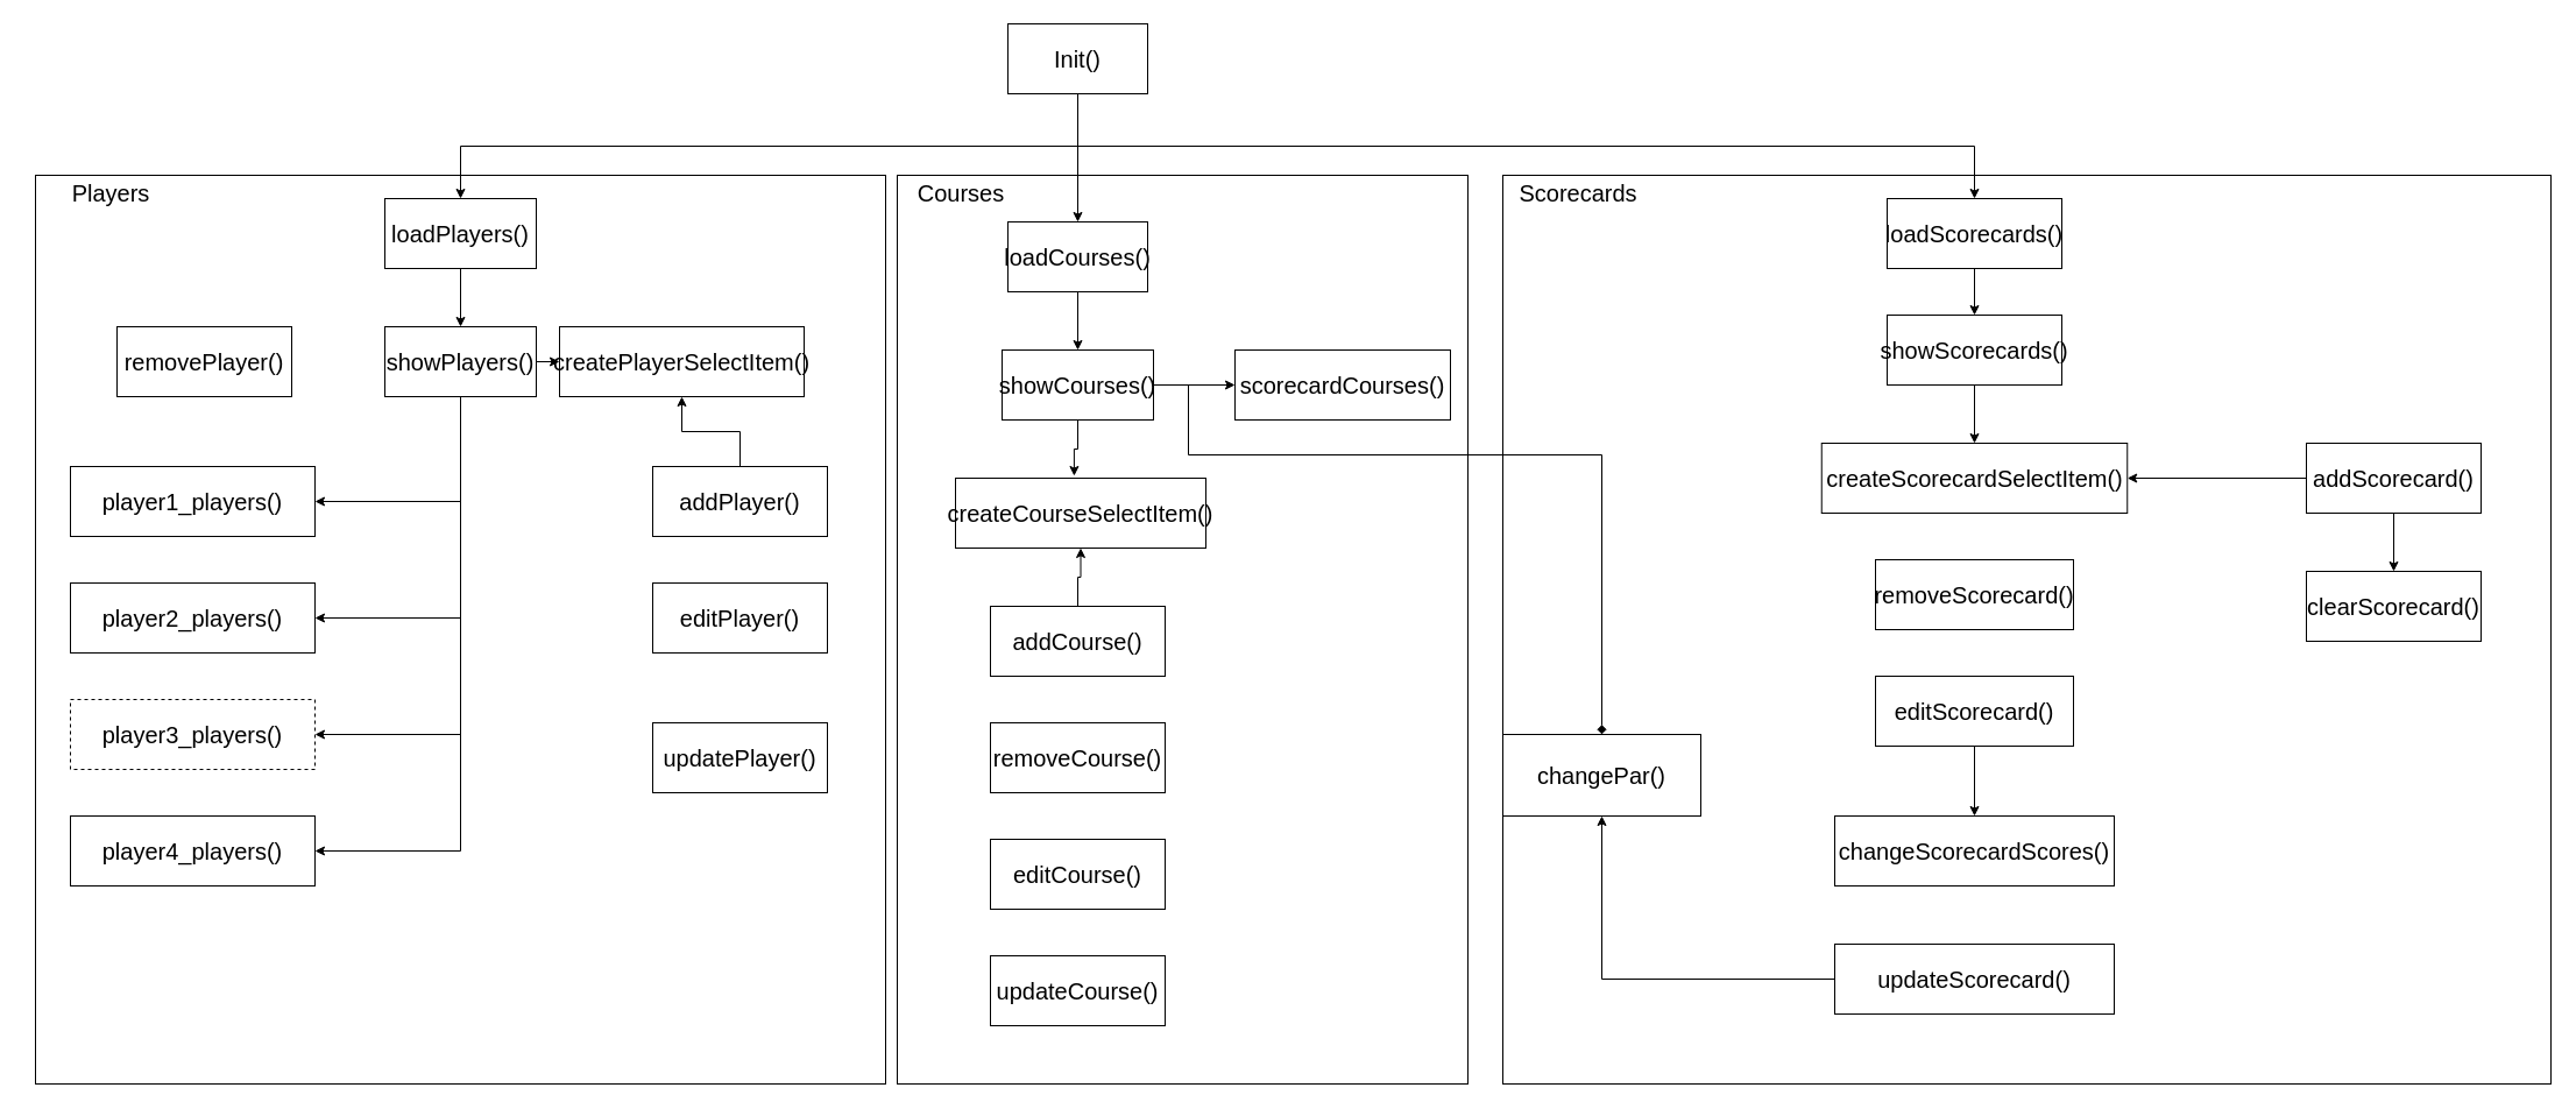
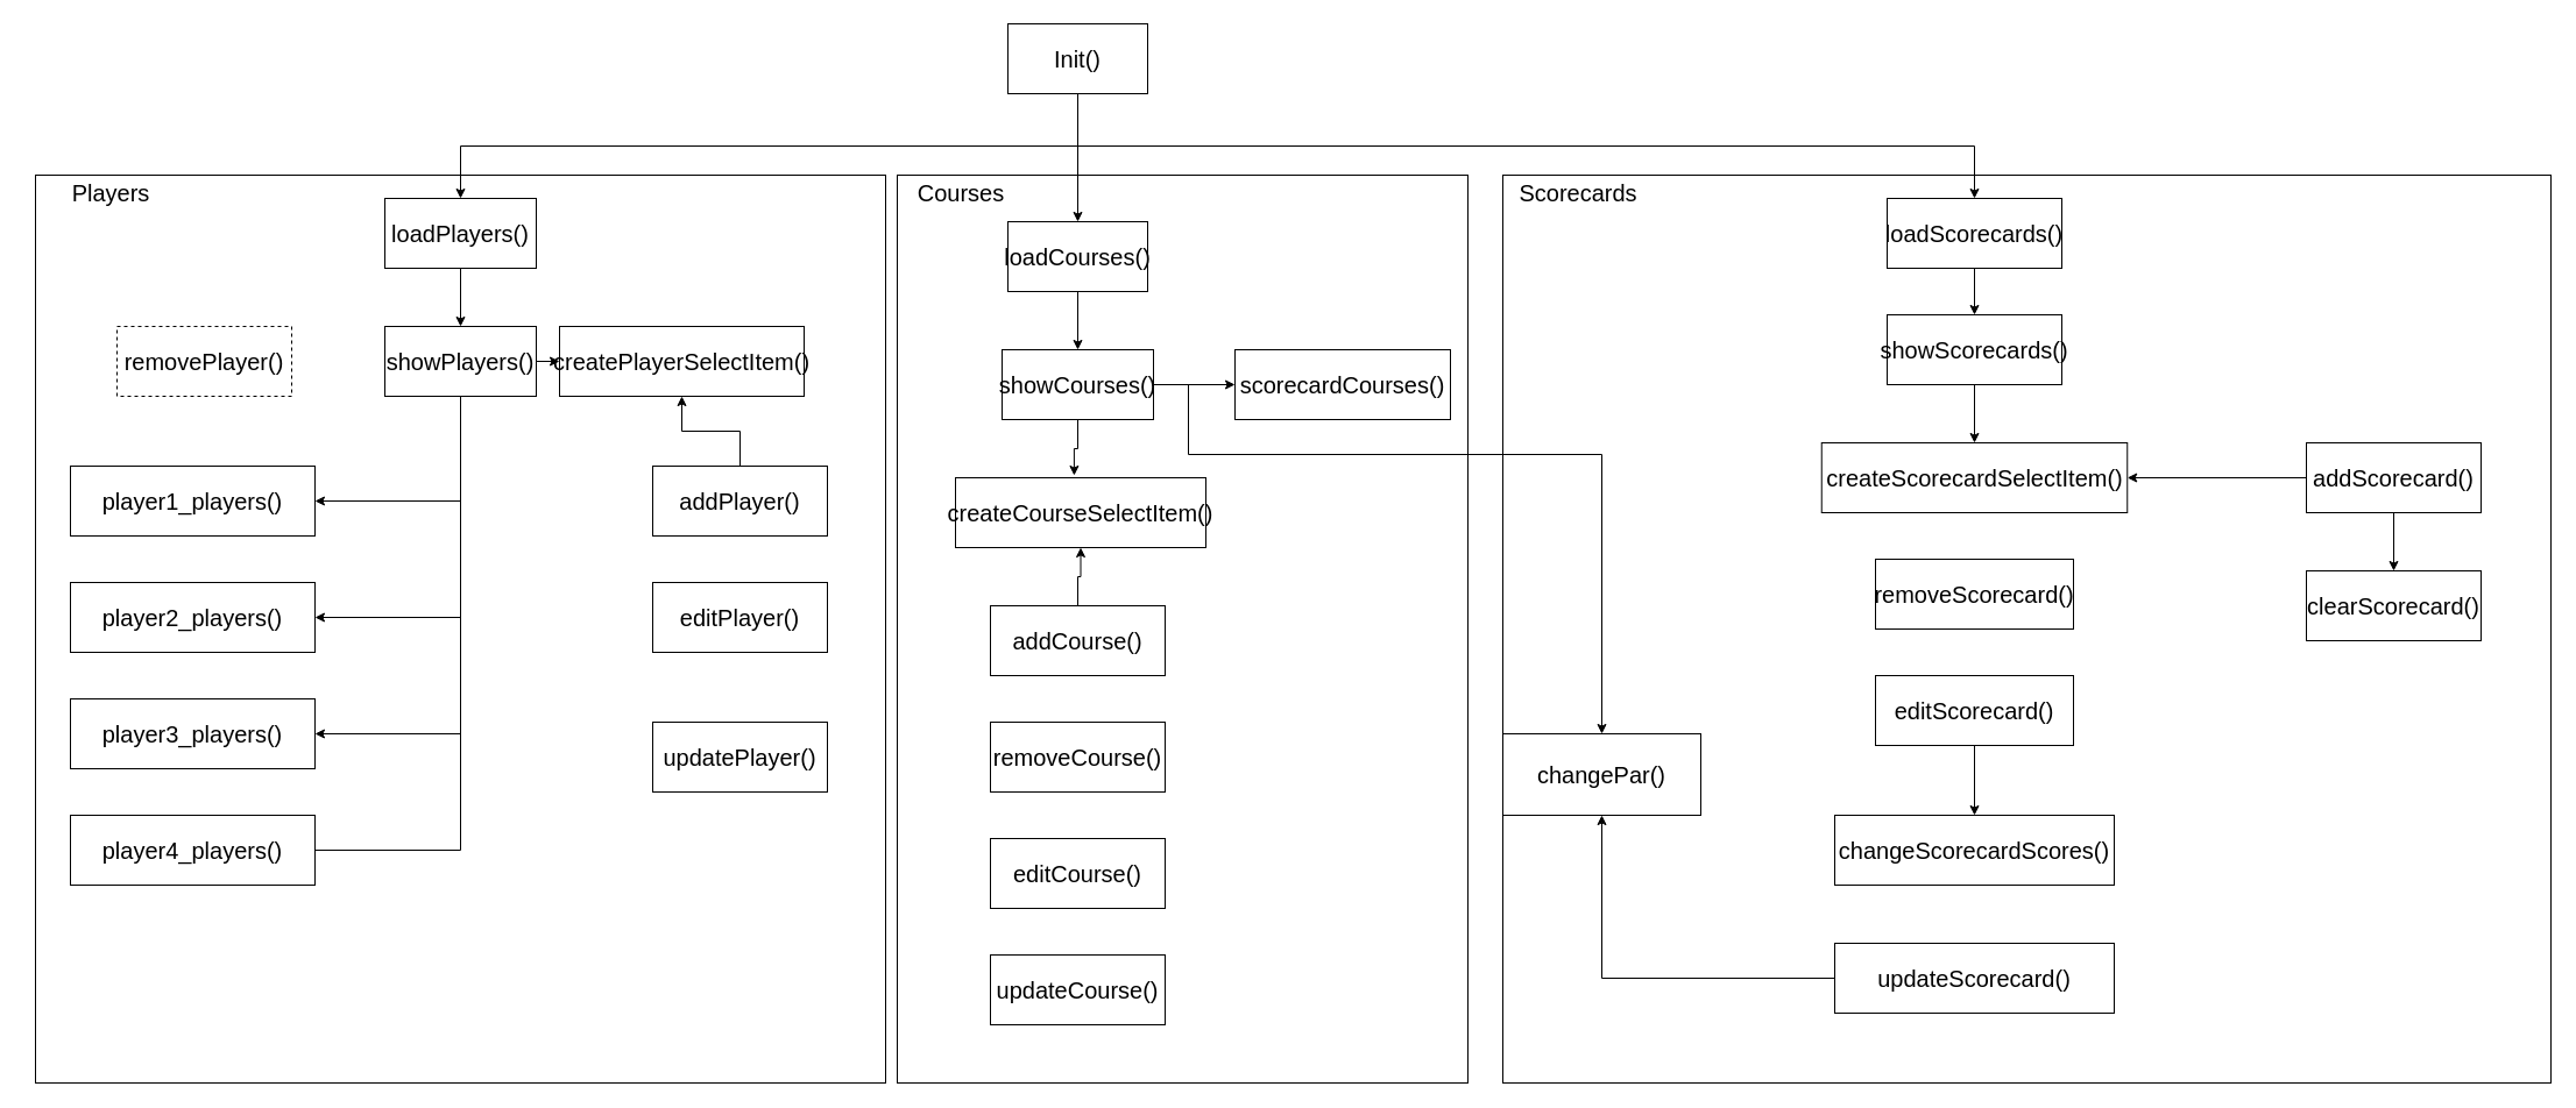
  <mxCell id="0" />
  <mxCell id="1" parent="0" />
  <mxCell id="2" value="" style="rounded=0;whiteSpace=wrap;html=1;fontSize=20;fillColor=none;" vertex="1" parent="1"><mxGeometry x="30" y="150" width="730" height="780" as="geometry" /></mxCell>
  <mxCell id="3" value="" style="rounded=0;whiteSpace=wrap;html=1;fontSize=20;fillColor=none;" vertex="1" parent="1"><mxGeometry x="770" y="150" width="490" height="780" as="geometry" /></mxCell>
  <mxCell id="4" style="edgeStyle=orthogonalEdgeStyle;rounded=0;orthogonalLoop=1;jettySize=auto;html=1;exitX=0.5;exitY=1;exitDx=0;exitDy=0;entryX=0.5;entryY=0;entryDx=0;entryDy=0;fontSize=20;" edge="1" parent="1" source="7" target="9"><mxGeometry relative="1" as="geometry" /></mxCell>
  <mxCell id="5" style="edgeStyle=orthogonalEdgeStyle;rounded=0;orthogonalLoop=1;jettySize=auto;html=1;exitX=0.5;exitY=1;exitDx=0;exitDy=0;entryX=0.5;entryY=0;entryDx=0;entryDy=0;fontSize=20;" edge="1" parent="1" source="7" target="11"><mxGeometry relative="1" as="geometry" /></mxCell>
  <mxCell id="6" style="edgeStyle=orthogonalEdgeStyle;rounded=0;orthogonalLoop=1;jettySize=auto;html=1;exitX=0.5;exitY=1;exitDx=0;exitDy=0;entryX=0.5;entryY=0;entryDx=0;entryDy=0;fontSize=20;" edge="1" parent="1" source="7" target="13"><mxGeometry relative="1" as="geometry" /></mxCell>
  <mxCell id="7" value="Init()" style="rounded=0;whiteSpace=wrap;html=1;fontSize=20;" vertex="1" parent="1"><mxGeometry x="865" y="20" width="120" height="60" as="geometry" /></mxCell>
  <mxCell id="8" style="edgeStyle=orthogonalEdgeStyle;rounded=0;orthogonalLoop=1;jettySize=auto;html=1;exitX=0.5;exitY=1;exitDx=0;exitDy=0;entryX=0.5;entryY=0;entryDx=0;entryDy=0;fontSize=20;" edge="1" parent="1" source="9" target="37"><mxGeometry relative="1" as="geometry"><mxPoint x="455" y="280" as="targetPoint" /></mxGeometry></mxCell>
  <mxCell id="9" value="loadPlayers()" style="rounded=0;whiteSpace=wrap;html=1;fontSize=20;" vertex="1" parent="1"><mxGeometry x="330" y="170" width="130" height="60" as="geometry" /></mxCell>
  <mxCell id="10" style="edgeStyle=orthogonalEdgeStyle;rounded=0;orthogonalLoop=1;jettySize=auto;html=1;exitX=0.5;exitY=1;exitDx=0;exitDy=0;entryX=0.5;entryY=0;entryDx=0;entryDy=0;fontSize=20;" edge="1" parent="1" source="11" target="24"><mxGeometry relative="1" as="geometry" /></mxCell>
  <mxCell id="11" value="loadCourses()" style="rounded=0;whiteSpace=wrap;html=1;fontSize=20;" vertex="1" parent="1"><mxGeometry x="865" y="190" width="120" height="60" as="geometry" /></mxCell>
  <mxCell id="12" style="edgeStyle=orthogonalEdgeStyle;rounded=0;orthogonalLoop=1;jettySize=auto;html=1;exitX=0.5;exitY=1;exitDx=0;exitDy=0;entryX=0.5;entryY=0;entryDx=0;entryDy=0;fontSize=20;" edge="1" parent="1" source="13" target="44"><mxGeometry relative="1" as="geometry" /></mxCell>
  <mxCell id="13" value="loadScorecards()" style="rounded=0;whiteSpace=wrap;html=1;fontSize=20;" vertex="1" parent="1"><mxGeometry x="1620" y="170" width="150" height="60" as="geometry" /></mxCell>
  <mxCell id="14" value="createPlayerSelectItem()" style="rounded=0;whiteSpace=wrap;html=1;fontSize=20;" vertex="1" parent="1"><mxGeometry x="480" y="280" width="210" height="60" as="geometry" /></mxCell>
  <mxCell id="15" value="player4_players()" style="rounded=0;whiteSpace=wrap;html=1;fontSize=20;" vertex="1" parent="1"><mxGeometry x="60" y="700" width="210" height="60" as="geometry" /></mxCell>
- <mxCell id="16" value="removePlayer()" style="rounded=0;whiteSpace=wrap;html=1;fontSize=20;" vertex="1" parent="1"><mxGeometry x="100" y="280" width="150" height="60" as="geometry" /></mxCell>
+ <mxCell id="16" value="removePlayer()" style="rounded=0;whiteSpace=wrap;html=1;fontSize=20;dashed=1;" vertex="1" parent="1"><mxGeometry x="100" y="280" width="150" height="60" as="geometry" /></mxCell>
  <mxCell id="17" style="edgeStyle=orthogonalEdgeStyle;rounded=0;orthogonalLoop=1;jettySize=auto;html=1;exitX=0.5;exitY=0;exitDx=0;exitDy=0;entryX=0.5;entryY=1;entryDx=0;entryDy=0;fontSize=20;" edge="1" parent="1" source="18" target="14"><mxGeometry relative="1" as="geometry" /></mxCell>
  <mxCell id="18" value="addPlayer()" style="rounded=0;whiteSpace=wrap;html=1;fontSize=20;" vertex="1" parent="1"><mxGeometry x="560" y="400" width="150" height="60" as="geometry" /></mxCell>
  <mxCell id="19" value="editPlayer()" style="rounded=0;whiteSpace=wrap;html=1;fontSize=20;" vertex="1" parent="1"><mxGeometry x="560" y="500" width="150" height="60" as="geometry" /></mxCell>
  <mxCell id="20" value="updatePlayer()" style="rounded=0;whiteSpace=wrap;html=1;fontSize=20;" vertex="1" parent="1"><mxGeometry x="560" y="620" width="150" height="60" as="geometry" /></mxCell>
  <mxCell id="21" style="edgeStyle=orthogonalEdgeStyle;rounded=0;orthogonalLoop=1;jettySize=auto;html=1;exitX=0.5;exitY=1;exitDx=0;exitDy=0;entryX=0.474;entryY=-0.033;entryDx=0;entryDy=0;entryPerimeter=0;fontSize=20;" edge="1" parent="1" source="24" target="25"><mxGeometry relative="1" as="geometry" /></mxCell>
  <mxCell id="22" style="edgeStyle=orthogonalEdgeStyle;rounded=0;orthogonalLoop=1;jettySize=auto;html=1;exitX=1;exitY=0.5;exitDx=0;exitDy=0;fontSize=20;" edge="1" parent="1" source="24" target="31"><mxGeometry relative="1" as="geometry" /></mxCell>
- <mxCell id="23" style="edgeStyle=orthogonalEdgeStyle;rounded=0;orthogonalLoop=1;jettySize=auto;html=1;exitX=1;exitY=0.5;exitDx=0;exitDy=0;entryX=0.5;entryY=0;entryDx=0;entryDy=0;fontSize=20;endArrow=diamond;" edge="1" parent="1" source="24" target="56"><mxGeometry relative="1" as="geometry"><Array as="points"><mxPoint x="1020" y="330" /><mxPoint x="1020" y="390" /><mxPoint x="1375" y="390" /></Array></mxGeometry></mxCell>
+ <mxCell id="23" style="edgeStyle=orthogonalEdgeStyle;rounded=0;orthogonalLoop=1;jettySize=auto;html=1;exitX=1;exitY=0.5;exitDx=0;exitDy=0;entryX=0.5;entryY=0;entryDx=0;entryDy=0;fontSize=20;" edge="1" parent="1" source="24" target="56"><mxGeometry relative="1" as="geometry"><Array as="points"><mxPoint x="1020" y="330" /><mxPoint x="1020" y="390" /><mxPoint x="1375" y="390" /></Array></mxGeometry></mxCell>
  <mxCell id="24" value="showCourses()" style="rounded=0;whiteSpace=wrap;html=1;fontSize=20;" vertex="1" parent="1"><mxGeometry x="860" y="300" width="130" height="60" as="geometry" /></mxCell>
  <mxCell id="25" value="createCourseSelectItem()" style="rounded=0;whiteSpace=wrap;html=1;fontSize=20;" vertex="1" parent="1"><mxGeometry x="820" y="410" width="215" height="60" as="geometry" /></mxCell>
  <mxCell id="26" value="removeCourse()" style="rounded=0;whiteSpace=wrap;html=1;fontSize=20;" vertex="1" parent="1"><mxGeometry x="850" y="620" width="150" height="60" as="geometry" /></mxCell>
  <mxCell id="27" style="edgeStyle=orthogonalEdgeStyle;rounded=0;orthogonalLoop=1;jettySize=auto;html=1;exitX=0.5;exitY=0;exitDx=0;exitDy=0;entryX=0.5;entryY=1;entryDx=0;entryDy=0;fontSize=20;" edge="1" parent="1" source="28" target="25"><mxGeometry relative="1" as="geometry" /></mxCell>
  <mxCell id="28" value="addCourse()" style="rounded=0;whiteSpace=wrap;html=1;fontSize=20;" vertex="1" parent="1"><mxGeometry x="850" y="520" width="150" height="60" as="geometry" /></mxCell>
  <mxCell id="29" value="editCourse()" style="rounded=0;whiteSpace=wrap;html=1;fontSize=20;" vertex="1" parent="1"><mxGeometry x="850" y="720" width="150" height="60" as="geometry" /></mxCell>
  <mxCell id="30" value="updateCourse()" style="rounded=0;whiteSpace=wrap;html=1;fontSize=20;" vertex="1" parent="1"><mxGeometry x="850" y="820" width="150" height="60" as="geometry" /></mxCell>
  <mxCell id="31" value="scorecardCourses()" style="rounded=0;whiteSpace=wrap;html=1;fontSize=20;" vertex="1" parent="1"><mxGeometry x="1060" y="300" width="185" height="60" as="geometry" /></mxCell>
  <mxCell id="32" style="edgeStyle=orthogonalEdgeStyle;rounded=0;orthogonalLoop=1;jettySize=auto;html=1;exitX=1;exitY=0.5;exitDx=0;exitDy=0;entryX=0;entryY=0.5;entryDx=0;entryDy=0;fontSize=20;" edge="1" parent="1" source="37" target="14"><mxGeometry relative="1" as="geometry" /></mxCell>
  <mxCell id="33" style="edgeStyle=orthogonalEdgeStyle;rounded=0;orthogonalLoop=1;jettySize=auto;html=1;exitX=0.5;exitY=1;exitDx=0;exitDy=0;entryX=1;entryY=0.5;entryDx=0;entryDy=0;fontSize=20;" edge="1" parent="1" source="37" target="38"><mxGeometry relative="1" as="geometry" /></mxCell>
  <mxCell id="34" style="edgeStyle=orthogonalEdgeStyle;rounded=0;orthogonalLoop=1;jettySize=auto;html=1;exitX=0.5;exitY=1;exitDx=0;exitDy=0;entryX=1;entryY=0.5;entryDx=0;entryDy=0;fontSize=20;" edge="1" parent="1" source="37" target="39"><mxGeometry relative="1" as="geometry" /></mxCell>
  <mxCell id="35" style="edgeStyle=orthogonalEdgeStyle;rounded=0;orthogonalLoop=1;jettySize=auto;html=1;exitX=0.5;exitY=1;exitDx=0;exitDy=0;entryX=1;entryY=0.5;entryDx=0;entryDy=0;fontSize=20;" edge="1" parent="1" source="37" target="40"><mxGeometry relative="1" as="geometry" /></mxCell>
- <mxCell id="36" style="edgeStyle=orthogonalEdgeStyle;rounded=0;orthogonalLoop=1;jettySize=auto;html=1;exitX=0.5;exitY=1;exitDx=0;exitDy=0;entryX=1;entryY=0.5;entryDx=0;entryDy=0;fontSize=20;" edge="1" parent="1" source="37" target="15"><mxGeometry relative="1" as="geometry" /></mxCell>
+ <mxCell id="36" style="edgeStyle=orthogonalEdgeStyle;rounded=0;orthogonalLoop=1;jettySize=auto;html=1;exitX=0.5;exitY=1;exitDx=0;exitDy=0;entryX=1;entryY=0.5;entryDx=0;entryDy=0;fontSize=20;endArrow=none;" edge="1" parent="1" source="37" target="15"><mxGeometry relative="1" as="geometry" /></mxCell>
  <mxCell id="37" value="showPlayers()" style="rounded=0;whiteSpace=wrap;html=1;fontSize=20;" vertex="1" parent="1"><mxGeometry x="330" y="280" width="130" height="60" as="geometry" /></mxCell>
  <mxCell id="38" value="player1_players()" style="rounded=0;whiteSpace=wrap;html=1;fontSize=20;" vertex="1" parent="1"><mxGeometry x="60" y="400" width="210" height="60" as="geometry" /></mxCell>
  <mxCell id="39" value="player2_players()" style="rounded=0;whiteSpace=wrap;html=1;fontSize=20;" vertex="1" parent="1"><mxGeometry x="60" y="500" width="210" height="60" as="geometry" /></mxCell>
- <mxCell id="40" value="player3_players()" style="rounded=0;whiteSpace=wrap;html=1;fontSize=20;dashed=1;" vertex="1" parent="1"><mxGeometry x="60" y="600" width="210" height="60" as="geometry" /></mxCell>
+ <mxCell id="40" value="player3_players()" style="rounded=0;whiteSpace=wrap;html=1;fontSize=20;" vertex="1" parent="1"><mxGeometry x="60" y="600" width="210" height="60" as="geometry" /></mxCell>
  <mxCell id="41" value="Courses" style="text;html=1;strokeColor=none;fillColor=none;align=center;verticalAlign=middle;whiteSpace=wrap;rounded=0;fontSize=20;" vertex="1" parent="1"><mxGeometry x="750" y="150" width="150" height="30" as="geometry" /></mxCell>
  <mxCell id="42" value="Players" style="text;html=1;strokeColor=none;fillColor=none;align=center;verticalAlign=middle;whiteSpace=wrap;rounded=0;fontSize=20;" vertex="1" parent="1"><mxGeometry x="20" y="150" width="150" height="30" as="geometry" /></mxCell>
  <mxCell id="43" style="edgeStyle=orthogonalEdgeStyle;rounded=0;orthogonalLoop=1;jettySize=auto;html=1;exitX=0.5;exitY=1;exitDx=0;exitDy=0;entryX=0.5;entryY=0;entryDx=0;entryDy=0;fontSize=20;" edge="1" parent="1" source="44" target="45"><mxGeometry relative="1" as="geometry" /></mxCell>
  <mxCell id="44" value="showScorecards()" style="rounded=0;whiteSpace=wrap;html=1;fontSize=20;" vertex="1" parent="1"><mxGeometry x="1620" y="270" width="150" height="60" as="geometry" /></mxCell>
  <mxCell id="45" value="createScorecardSelectItem()" style="rounded=0;whiteSpace=wrap;html=1;fontSize=20;" vertex="1" parent="1"><mxGeometry x="1563.75" y="380" width="262.5" height="60" as="geometry" /></mxCell>
  <mxCell id="46" style="edgeStyle=orthogonalEdgeStyle;rounded=0;orthogonalLoop=1;jettySize=auto;html=1;exitX=0.5;exitY=1;exitDx=0;exitDy=0;entryX=0.5;entryY=0;entryDx=0;entryDy=0;fontSize=20;" edge="1" parent="1" source="48" target="49"><mxGeometry relative="1" as="geometry" /></mxCell>
  <mxCell id="47" style="edgeStyle=orthogonalEdgeStyle;rounded=0;orthogonalLoop=1;jettySize=auto;html=1;exitX=0;exitY=0.5;exitDx=0;exitDy=0;entryX=1;entryY=0.5;entryDx=0;entryDy=0;fontSize=20;" edge="1" parent="1" source="48" target="45"><mxGeometry relative="1" as="geometry" /></mxCell>
  <mxCell id="48" value="addScorecard()" style="rounded=0;whiteSpace=wrap;html=1;fontSize=20;" vertex="1" parent="1"><mxGeometry x="1980" y="380" width="150" height="60" as="geometry" /></mxCell>
  <mxCell id="49" value="clearScorecard()" style="rounded=0;whiteSpace=wrap;html=1;fontSize=20;" vertex="1" parent="1"><mxGeometry x="1980" y="490" width="150" height="60" as="geometry" /></mxCell>
  <mxCell id="50" value="removeScorecard()" style="rounded=0;whiteSpace=wrap;html=1;fontSize=20;" vertex="1" parent="1"><mxGeometry x="1610" y="480" width="170" height="60" as="geometry" /></mxCell>
  <mxCell id="51" style="edgeStyle=orthogonalEdgeStyle;rounded=0;orthogonalLoop=1;jettySize=auto;html=1;exitX=0.5;exitY=1;exitDx=0;exitDy=0;entryX=0.5;entryY=0;entryDx=0;entryDy=0;fontSize=20;" edge="1" parent="1" source="52" target="53"><mxGeometry relative="1" as="geometry" /></mxCell>
  <mxCell id="52" value="editScorecard()" style="rounded=0;whiteSpace=wrap;html=1;fontSize=20;" vertex="1" parent="1"><mxGeometry x="1610" y="580" width="170" height="60" as="geometry" /></mxCell>
  <mxCell id="53" value="changeScorecardScores()" style="rounded=0;whiteSpace=wrap;html=1;fontSize=20;" vertex="1" parent="1"><mxGeometry x="1575" y="700" width="240" height="60" as="geometry" /></mxCell>
  <mxCell id="54" style="edgeStyle=orthogonalEdgeStyle;rounded=0;orthogonalLoop=1;jettySize=auto;html=1;exitX=0;exitY=0.5;exitDx=0;exitDy=0;entryX=0.5;entryY=1;entryDx=0;entryDy=0;fontSize=20;" edge="1" parent="1" source="55" target="56"><mxGeometry relative="1" as="geometry" /></mxCell>
  <mxCell id="55" value="updateScorecard()" style="rounded=0;whiteSpace=wrap;html=1;fontSize=20;" vertex="1" parent="1"><mxGeometry x="1575" y="810" width="240" height="60" as="geometry" /></mxCell>
  <mxCell id="56" value="changePar()" style="rounded=0;whiteSpace=wrap;html=1;fontSize=20;" vertex="1" parent="1"><mxGeometry x="1290" y="630" width="170" height="70" as="geometry" /></mxCell>
  <mxCell id="57" value="" style="rounded=0;whiteSpace=wrap;html=1;fontSize=20;fillColor=none;" vertex="1" parent="1"><mxGeometry x="1290" y="150" width="900" height="780" as="geometry" /></mxCell>
  <mxCell id="58" value="Scorecards" style="text;html=1;strokeColor=none;fillColor=none;align=center;verticalAlign=middle;whiteSpace=wrap;rounded=0;fontSize=20;" vertex="1" parent="1"><mxGeometry x="1280" y="150" width="150" height="30" as="geometry" /></mxCell>
